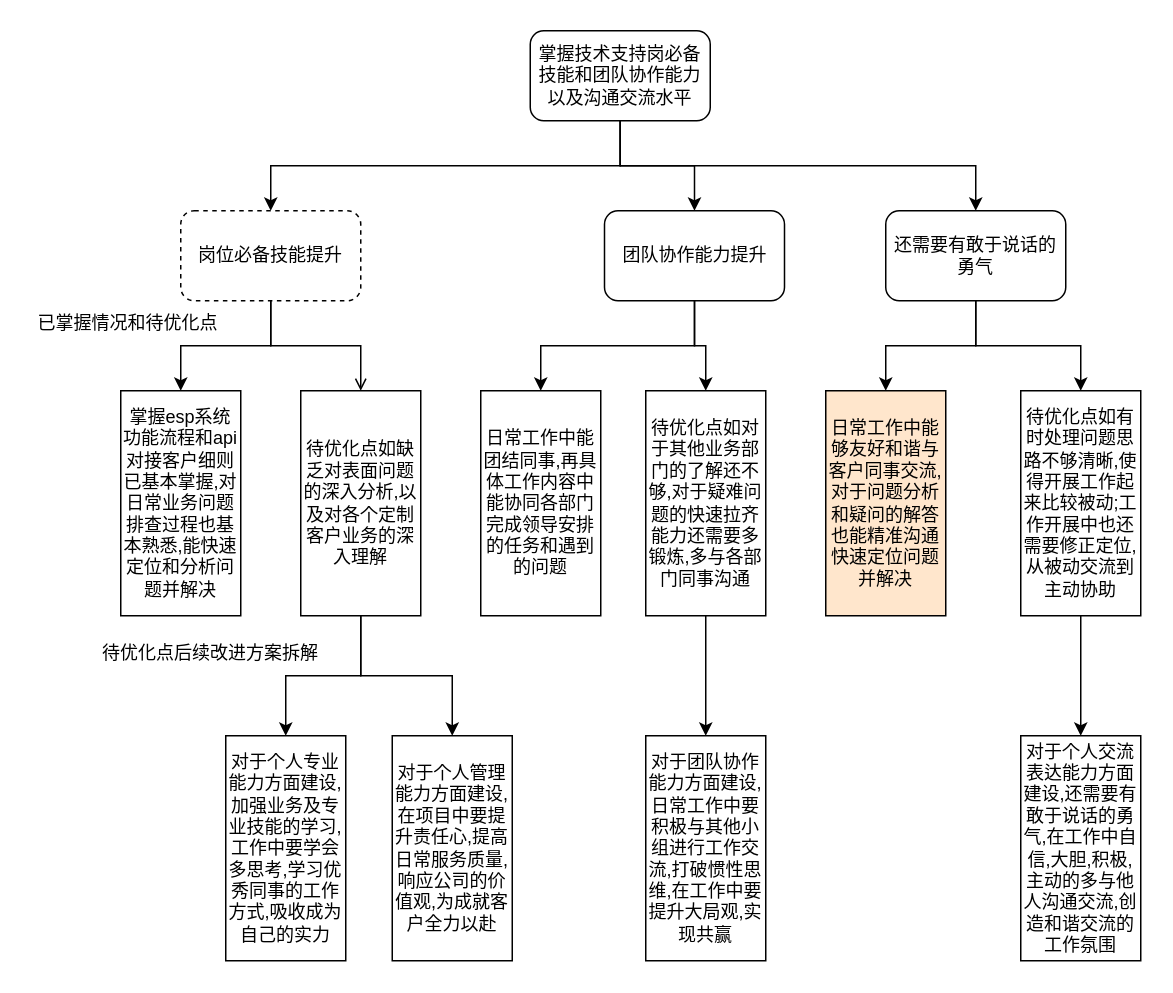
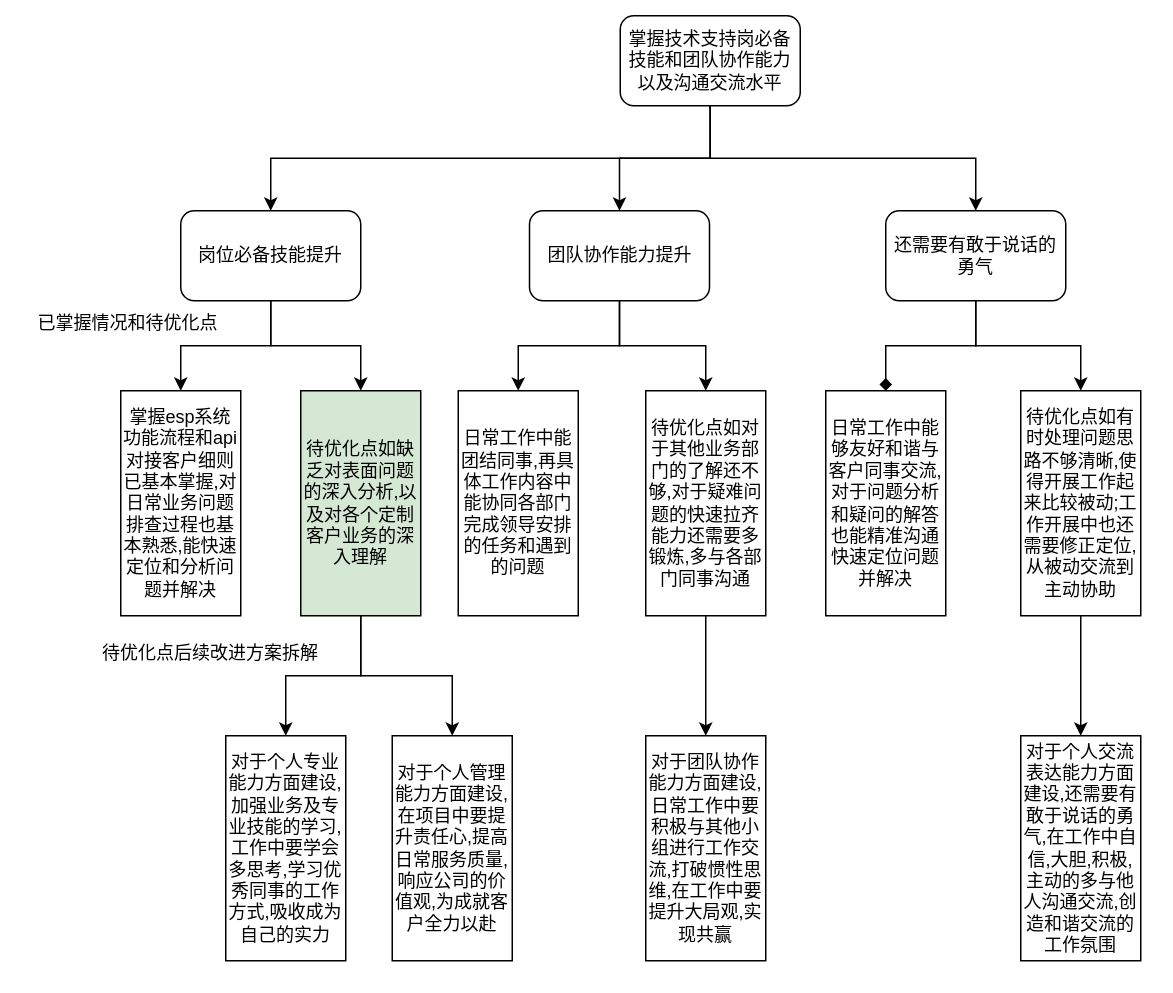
  <mxCell id="0" />
  <mxCell id="1" parent="0" />
  <mxCell id="2" style="edgeStyle=orthogonalEdgeStyle;rounded=0;orthogonalLoop=1;jettySize=auto;html=1;exitX=0.5;exitY=1;exitDx=0;exitDy=0;entryX=0.5;entryY=0;entryDx=0;entryDy=0;" parent="1" source="5" target="8" edge="1"><mxGeometry relative="1" as="geometry" /></mxCell>
  <mxCell id="3" style="edgeStyle=orthogonalEdgeStyle;rounded=0;orthogonalLoop=1;jettySize=auto;html=1;exitX=0.5;exitY=1;exitDx=0;exitDy=0;entryX=0.5;entryY=0;entryDx=0;entryDy=0;" parent="1" source="5" target="14" edge="1"><mxGeometry relative="1" as="geometry" /></mxCell>
  <mxCell id="4" style="edgeStyle=orthogonalEdgeStyle;rounded=0;orthogonalLoop=1;jettySize=auto;html=1;exitX=0.5;exitY=1;exitDx=0;exitDy=0;entryX=0.5;entryY=0;entryDx=0;entryDy=0;" parent="1" source="5" target="11" edge="1"><mxGeometry relative="1" as="geometry" /></mxCell>
- <mxCell id="5" value="掌握技术支持岗必备技能和团队协作能力以及沟通交流水平" style="rounded=1;whiteSpace=wrap;html=1;" parent="1" vertex="1"><mxGeometry x="353" y="20" width="120" height="60" as="geometry" /></mxCell>
+ <mxCell id="5" value="掌握技术支持岗必备技能和团队协作能力以及沟通交流水平" style="rounded=1;whiteSpace=wrap;html=1;" parent="1" vertex="1"><mxGeometry x="413" y="10" width="120" height="60" as="geometry" /></mxCell>
  <mxCell id="6" style="edgeStyle=orthogonalEdgeStyle;rounded=0;orthogonalLoop=1;jettySize=auto;html=1;exitX=0.5;exitY=1;exitDx=0;exitDy=0;entryX=0.5;entryY=0;entryDx=0;entryDy=0;" parent="1" source="8" target="19" edge="1"><mxGeometry relative="1" as="geometry" /></mxCell>
  <mxCell id="7" style="edgeStyle=orthogonalEdgeStyle;rounded=0;orthogonalLoop=1;jettySize=auto;html=1;exitX=0.5;exitY=1;exitDx=0;exitDy=0;entryX=0.5;entryY=0;entryDx=0;entryDy=0;" parent="1" source="8" target="21" edge="1"><mxGeometry relative="1" as="geometry" /></mxCell>
- <mxCell id="8" value="团队协作能力提升" style="rounded=1;whiteSpace=wrap;html=1;" parent="1" vertex="1"><mxGeometry x="402.5" y="140" width="120" height="60" as="geometry" /></mxCell>
- <mxCell id="9" style="edgeStyle=orthogonalEdgeStyle;rounded=0;orthogonalLoop=1;jettySize=auto;html=1;exitX=0.5;exitY=1;exitDx=0;exitDy=0;entryX=0.5;entryY=0;entryDx=0;entryDy=0;" parent="1" source="11" target="22" edge="1"><mxGeometry relative="1" as="geometry" /></mxCell>
+ <mxCell id="8" value="团队协作能力提升" style="rounded=1;whiteSpace=wrap;html=1;" parent="1" vertex="1"><mxGeometry x="352.5" y="140" width="120" height="60" as="geometry" /></mxCell>
+ <mxCell id="9" style="edgeStyle=orthogonalEdgeStyle;rounded=0;orthogonalLoop=1;jettySize=auto;html=1;exitX=0.5;exitY=1;exitDx=0;exitDy=0;entryX=0.5;entryY=0;entryDx=0;entryDy=0;endArrow=diamond;" parent="1" source="11" target="22" edge="1"><mxGeometry relative="1" as="geometry" /></mxCell>
  <mxCell id="10" style="edgeStyle=orthogonalEdgeStyle;rounded=0;orthogonalLoop=1;jettySize=auto;html=1;exitX=0.5;exitY=1;exitDx=0;exitDy=0;entryX=0.5;entryY=0;entryDx=0;entryDy=0;" parent="1" source="11" target="24" edge="1"><mxGeometry relative="1" as="geometry" /></mxCell>
  <mxCell id="11" value="还需要有敢于说话的勇气" style="rounded=1;whiteSpace=wrap;html=1;" parent="1" vertex="1"><mxGeometry x="590" y="140" width="120" height="60" as="geometry" /></mxCell>
- <mxCell id="12" style="edgeStyle=orthogonalEdgeStyle;rounded=0;orthogonalLoop=1;jettySize=auto;html=1;exitX=0.5;exitY=1;exitDx=0;exitDy=0;entryX=0.5;entryY=0;entryDx=0;entryDy=0;endArrow=open;" parent="1" source="14" target="18" edge="1"><mxGeometry relative="1" as="geometry" /></mxCell>
+ <mxCell id="12" style="edgeStyle=orthogonalEdgeStyle;rounded=0;orthogonalLoop=1;jettySize=auto;html=1;exitX=0.5;exitY=1;exitDx=0;exitDy=0;entryX=0.5;entryY=0;entryDx=0;entryDy=0;" parent="1" source="14" target="18" edge="1"><mxGeometry relative="1" as="geometry" /></mxCell>
  <mxCell id="13" style="edgeStyle=orthogonalEdgeStyle;rounded=0;orthogonalLoop=1;jettySize=auto;html=1;exitX=0.5;exitY=1;exitDx=0;exitDy=0;entryX=0.5;entryY=0;entryDx=0;entryDy=0;" parent="1" source="14" target="15" edge="1"><mxGeometry relative="1" as="geometry" /></mxCell>
- <mxCell id="14" value="岗位必备技能提升" style="rounded=1;whiteSpace=wrap;html=1;dashed=1;" parent="1" vertex="1"><mxGeometry x="120" y="140" width="120" height="60" as="geometry" /></mxCell>
+ <mxCell id="14" value="岗位必备技能提升" style="rounded=1;whiteSpace=wrap;html=1;" parent="1" vertex="1"><mxGeometry x="120" y="140" width="120" height="60" as="geometry" /></mxCell>
  <mxCell id="15" value="掌握esp系统功能流程和api对接客户细则已基本掌握,对日常业务问题排查过程也基本熟悉,能快速定位和分析问题并解决" style="rounded=0;whiteSpace=wrap;html=1;" parent="1" vertex="1"><mxGeometry x="80" y="260" width="80" height="150" as="geometry" /></mxCell>
  <mxCell id="16" style="edgeStyle=orthogonalEdgeStyle;rounded=0;orthogonalLoop=1;jettySize=auto;html=1;exitX=0.5;exitY=1;exitDx=0;exitDy=0;" edge="1" parent="1" source="18" target="25"><mxGeometry relative="1" as="geometry" /></mxCell>
  <mxCell id="17" style="edgeStyle=orthogonalEdgeStyle;rounded=0;orthogonalLoop=1;jettySize=auto;html=1;exitX=0.5;exitY=1;exitDx=0;exitDy=0;" edge="1" parent="1" source="18" target="26"><mxGeometry relative="1" as="geometry" /></mxCell>
- <mxCell id="18" value="待优化点如缺乏对表面问题的深入分析,以及对各个定制客户业务的深入理解" style="rounded=0;whiteSpace=wrap;html=1;" parent="1" vertex="1"><mxGeometry x="200" y="260" width="80" height="150" as="geometry" /></mxCell>
- <mxCell id="19" value="日常工作中能团结同事,再具体工作内容中能协同各部门完成领导安排的任务和遇到的问题" style="rounded=0;whiteSpace=wrap;html=1;" parent="1" vertex="1"><mxGeometry x="320" y="260" width="80" height="150" as="geometry" /></mxCell>
+ <mxCell id="18" value="待优化点如缺乏对表面问题的深入分析,以及对各个定制客户业务的深入理解" style="rounded=0;whiteSpace=wrap;html=1;fillColor=#d5e8d4;" parent="1" vertex="1"><mxGeometry x="200" y="260" width="80" height="150" as="geometry" /></mxCell>
+ <mxCell id="19" value="日常工作中能团结同事,再具体工作内容中能协同各部门完成领导安排的任务和遇到的问题" style="rounded=0;whiteSpace=wrap;html=1;" parent="1" vertex="1"><mxGeometry x="305" y="260" width="80" height="150" as="geometry" /></mxCell>
  <mxCell id="20" style="edgeStyle=orthogonalEdgeStyle;rounded=0;orthogonalLoop=1;jettySize=auto;html=1;exitX=0.5;exitY=1;exitDx=0;exitDy=0;" edge="1" parent="1" source="21" target="27"><mxGeometry relative="1" as="geometry" /></mxCell>
  <mxCell id="21" value="待优化点如对于其他业务部门的了解还不够,对于疑难问题的快速拉齐能力还需要多锻炼,多与各部门同事沟通" style="rounded=0;whiteSpace=wrap;html=1;" parent="1" vertex="1"><mxGeometry x="430" y="260" width="80" height="150" as="geometry" /></mxCell>
- <mxCell id="22" value="日常工作中能够友好和谐与客户同事交流,对于问题分析和疑问的解答也能精准沟通快速定位问题并解决" style="rounded=0;whiteSpace=wrap;html=1;fillColor=#ffe6cc;" parent="1" vertex="1"><mxGeometry x="550" y="260" width="80" height="150" as="geometry" /></mxCell>
+ <mxCell id="22" value="日常工作中能够友好和谐与客户同事交流,对于问题分析和疑问的解答也能精准沟通快速定位问题并解决" style="rounded=0;whiteSpace=wrap;html=1;" parent="1" vertex="1"><mxGeometry x="550" y="260" width="80" height="150" as="geometry" /></mxCell>
  <mxCell id="23" style="edgeStyle=orthogonalEdgeStyle;rounded=0;orthogonalLoop=1;jettySize=auto;html=1;exitX=0.5;exitY=1;exitDx=0;exitDy=0;" edge="1" parent="1" source="24" target="28"><mxGeometry relative="1" as="geometry" /></mxCell>
  <mxCell id="24" value="待优化点如有时处理问题思路不够清晰,使得开展工作起来比较被动;工作开展中也还需要修正定位,从被动交流到主动协助" style="rounded=0;whiteSpace=wrap;html=1;" parent="1" vertex="1"><mxGeometry x="680" y="260" width="80" height="150" as="geometry" /></mxCell>
  <mxCell id="25" value="对于个人专业能力方面建设,加强业务及专业技能的学习,工作中要学会多思考,学习优秀同事的工作方式,吸收成为自己的实力" style="rounded=0;whiteSpace=wrap;html=1;" vertex="1" parent="1"><mxGeometry x="150" y="490" width="80" height="150" as="geometry" /></mxCell>
  <mxCell id="26" value="对于个人管理能力方面建设,在项目中要提升责任心,提高日常服务质量,响应公司的价值观,为成就客户全力以赴" style="rounded=0;whiteSpace=wrap;html=1;" vertex="1" parent="1"><mxGeometry x="261" y="490" width="80" height="150" as="geometry" /></mxCell>
  <mxCell id="27" value="对于团队协作能力方面建设,日常工作中要积极与其他小组进行工作交流,打破惯性思维,在工作中要提升大局观,实现共赢" style="rounded=0;whiteSpace=wrap;html=1;" vertex="1" parent="1"><mxGeometry x="430" y="490" width="80" height="150" as="geometry" /></mxCell>
  <mxCell id="28" value="对于个人交流表达能力方面建设,还需要有敢于说话的勇气,在工作中自信,大胆,积极,主动的多与他人沟通交流,创造和谐交流的工作氛围" style="rounded=0;whiteSpace=wrap;html=1;" vertex="1" parent="1"><mxGeometry x="680" y="490" width="80" height="150" as="geometry" /></mxCell>
  <mxCell id="29" value="已掌握情况和待优化点" style="text;html=1;strokeColor=none;fillColor=none;align=center;verticalAlign=middle;whiteSpace=wrap;rounded=0;" vertex="1" parent="1"><mxGeometry x="20" y="200" width="130" height="30" as="geometry" /></mxCell>
  <mxCell id="30" value="待优化点后续改进方案拆解" style="text;html=1;strokeColor=none;fillColor=none;align=center;verticalAlign=middle;whiteSpace=wrap;rounded=0;" vertex="1" parent="1"><mxGeometry x="60" y="420" width="160" height="30" as="geometry" /></mxCell>
